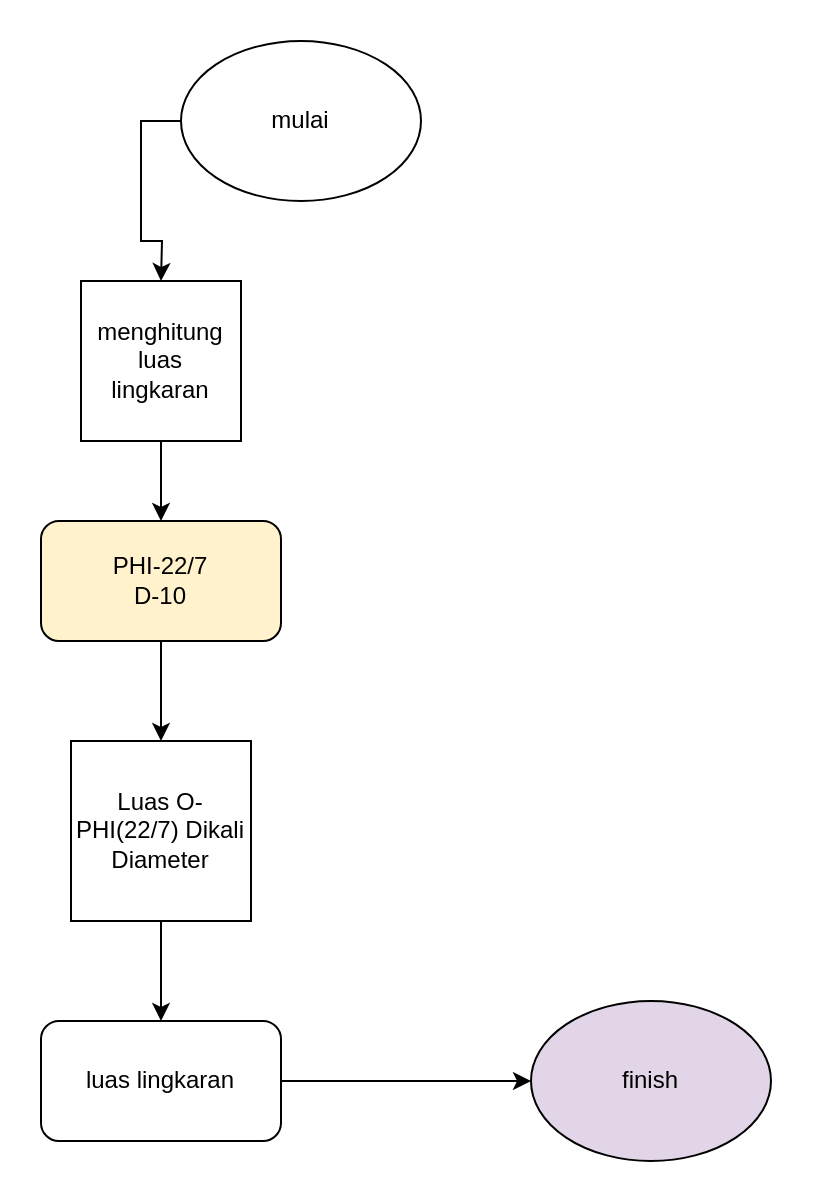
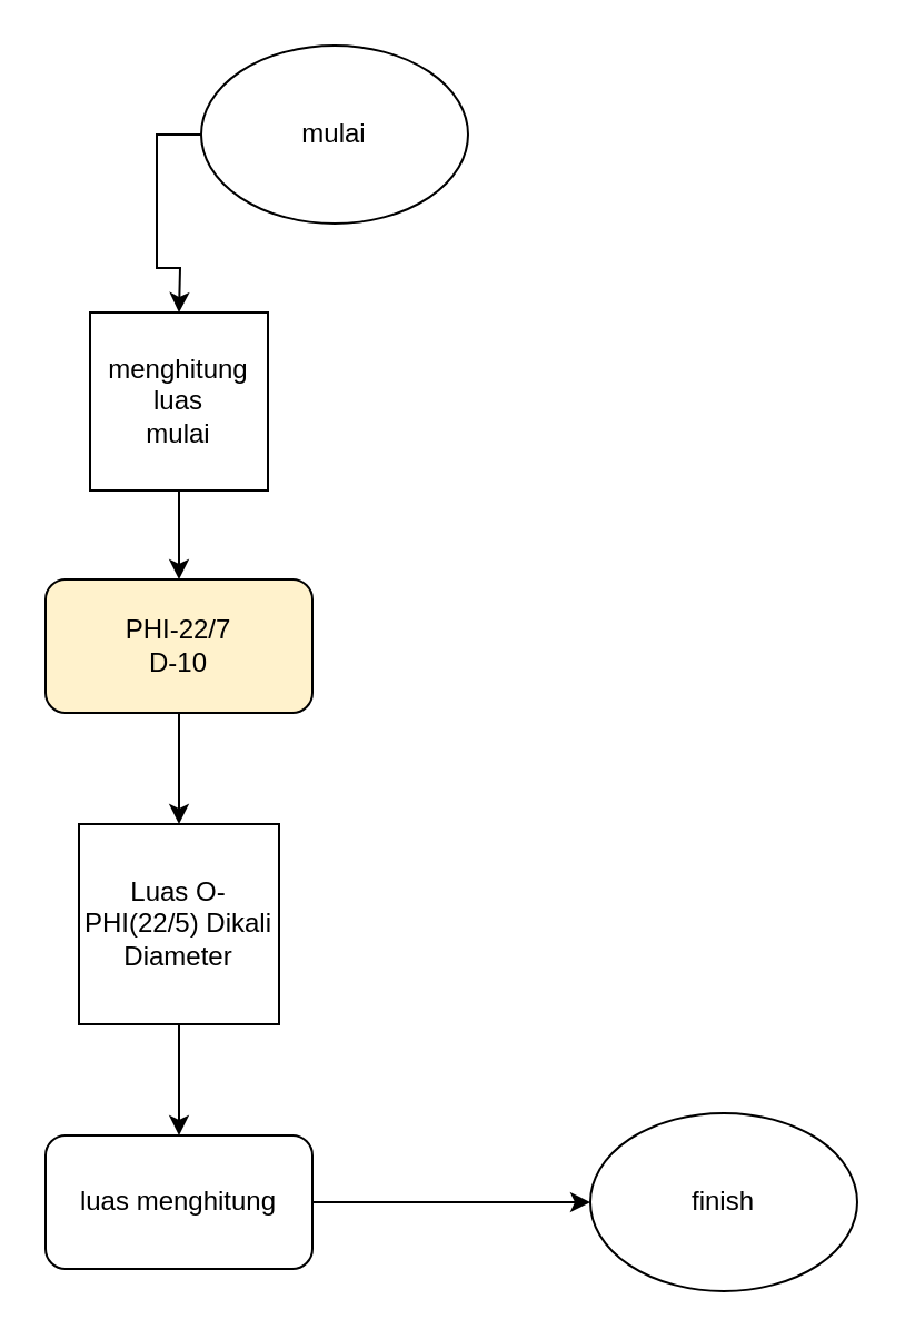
  <mxCell id="0" />
  <mxCell id="1" parent="0" />
  <mxCell id="2" style="edgeStyle=orthogonalEdgeStyle;rounded=0;orthogonalLoop=1;jettySize=auto;html=1;" edge="1" parent="1" source="3"><mxGeometry relative="1" as="geometry"><mxPoint x="80" y="140" as="targetPoint" /></mxGeometry></mxCell>
  <mxCell id="3" value="mulai" style="ellipse;whiteSpace=wrap;html=1;" vertex="1" parent="1"><mxGeometry x="90" y="20" width="120" height="80" as="geometry" /></mxCell>
  <mxCell id="4" style="edgeStyle=orthogonalEdgeStyle;rounded=0;orthogonalLoop=1;jettySize=auto;html=1;" edge="1" parent="1" source="5"><mxGeometry relative="1" as="geometry"><mxPoint x="80" y="260" as="targetPoint" /></mxGeometry></mxCell>
- <mxCell id="5" value="&lt;div&gt;menghitung &lt;br&gt;&lt;/div&gt;&lt;div&gt;luas &lt;br&gt;&lt;/div&gt;&lt;div&gt;lingkaran&lt;br&gt;&lt;/div&gt;" style="whiteSpace=wrap;html=1;aspect=fixed;" vertex="1" parent="1"><mxGeometry x="40" y="140" width="80" height="80" as="geometry" /></mxCell>
+ <mxCell id="5" value="&lt;div&gt;menghitung &lt;br&gt;&lt;/div&gt;&lt;div&gt;luas &lt;br&gt;&lt;/div&gt;&lt;div&gt;mulai&lt;br&gt;&lt;/div&gt;" style="whiteSpace=wrap;html=1;aspect=fixed;" vertex="1" parent="1"><mxGeometry x="40" y="140" width="80" height="80" as="geometry" /></mxCell>
  <mxCell id="6" style="edgeStyle=orthogonalEdgeStyle;rounded=0;orthogonalLoop=1;jettySize=auto;html=1;" edge="1" parent="1" source="7"><mxGeometry relative="1" as="geometry"><mxPoint x="80" y="370" as="targetPoint" /></mxGeometry></mxCell>
  <mxCell id="7" value="&lt;div&gt;PHI-22/7&lt;/div&gt;&lt;div&gt;D-10&lt;br&gt;&lt;/div&gt;" style="rounded=1;whiteSpace=wrap;html=1;fillColor=#fff2cc;" vertex="1" parent="1"><mxGeometry x="20" y="260" width="120" height="60" as="geometry" /></mxCell>
  <mxCell id="8" style="edgeStyle=orthogonalEdgeStyle;rounded=0;orthogonalLoop=1;jettySize=auto;html=1;" edge="1" parent="1" source="9"><mxGeometry relative="1" as="geometry"><mxPoint x="80" y="510" as="targetPoint" /></mxGeometry></mxCell>
- <mxCell id="9" value="&lt;div&gt;Luas O-&lt;/div&gt;&lt;div&gt;PHI(22/7) Dikali&lt;/div&gt;&lt;div&gt;Diameter&lt;br&gt;&lt;/div&gt;" style="whiteSpace=wrap;html=1;aspect=fixed;" vertex="1" parent="1"><mxGeometry x="35" y="370" width="90" height="90" as="geometry" /></mxCell>
+ <mxCell id="9" value="&lt;div&gt;Luas O-&lt;/div&gt;&lt;div&gt;PHI(22/5) Dikali&lt;/div&gt;&lt;div&gt;Diameter&lt;br&gt;&lt;/div&gt;" style="whiteSpace=wrap;html=1;aspect=fixed;" vertex="1" parent="1"><mxGeometry x="35" y="370" width="90" height="90" as="geometry" /></mxCell>
  <mxCell id="10" style="edgeStyle=orthogonalEdgeStyle;rounded=0;orthogonalLoop=1;jettySize=auto;html=1;" edge="1" parent="1" source="11"><mxGeometry relative="1" as="geometry"><mxPoint x="265" y="540" as="targetPoint" /></mxGeometry></mxCell>
- <mxCell id="11" value="luas lingkaran" style="rounded=1;whiteSpace=wrap;html=1;" vertex="1" parent="1"><mxGeometry x="20" y="510" width="120" height="60" as="geometry" /></mxCell>
- <mxCell id="12" value="finish" style="ellipse;whiteSpace=wrap;html=1;fillColor=#e1d5e7;" vertex="1" parent="1"><mxGeometry x="265" y="500" width="120" height="80" as="geometry" /></mxCell>
+ <mxCell id="11" value="luas menghitung" style="rounded=1;whiteSpace=wrap;html=1;" vertex="1" parent="1"><mxGeometry x="20" y="510" width="120" height="60" as="geometry" /></mxCell>
+ <mxCell id="12" value="finish" style="ellipse;whiteSpace=wrap;html=1;" vertex="1" parent="1"><mxGeometry x="265" y="500" width="120" height="80" as="geometry" /></mxCell>
